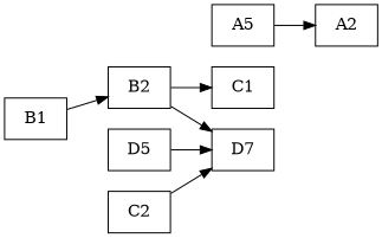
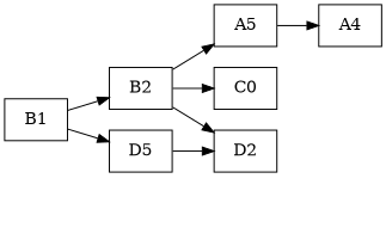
  digraph {
    rankdir=LR
    node [shape=box]
    n1 [label=A5]
-   A2
+   A2 [label=A4]
    B1
    B2
    n5 [label=D5]
-   D2 [label=D7]
-   C1
-   C2
+   D2
+   C1 [label=C0]
    n1 -> A2
    B1 -> B2
+   B1 -> n5
+   B2 -> n1
    B2 -> D2
    B2 -> C1
    n5 -> D2
-   C2 -> D2
  }
